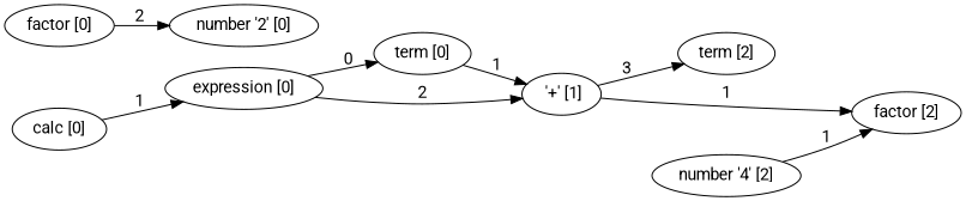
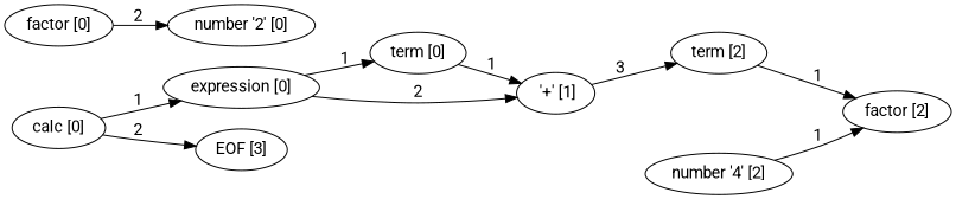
  digraph {
    fontname=Roboto
    rankdir=LR
    node [fontname=Roboto]
    edge [fontname=Roboto]
    n1 [label="calc [0]"]
    n2 [label="expression [0]"]
+   n3 [label="EOF [3]"]
    n4 [label="term [0]"]
    n5 [label=" '+' [1]"]
    n6 [label="term [2]"]
    n7 [label="factor [2]"]
    n8 [label="factor [0]"]
    n9 [label="number '2' [0]"]
    n10 [label="number '4' [2]"]
    n1 -> n2 [label=1]
-   n2 -> n4 [label=0]
+   n1 -> n3 [label=2]
+   n2 -> n4 [label=1]
    n2 -> n5 [label=2]
    n4 -> n5 [label=1]
    n5 -> n6 [label=3]
-   n5 -> n7 [label=1]
+   n6 -> n7 [label=1]
    n8 -> n9 [label=2]
    n10 -> n7 [label=1]
  }
